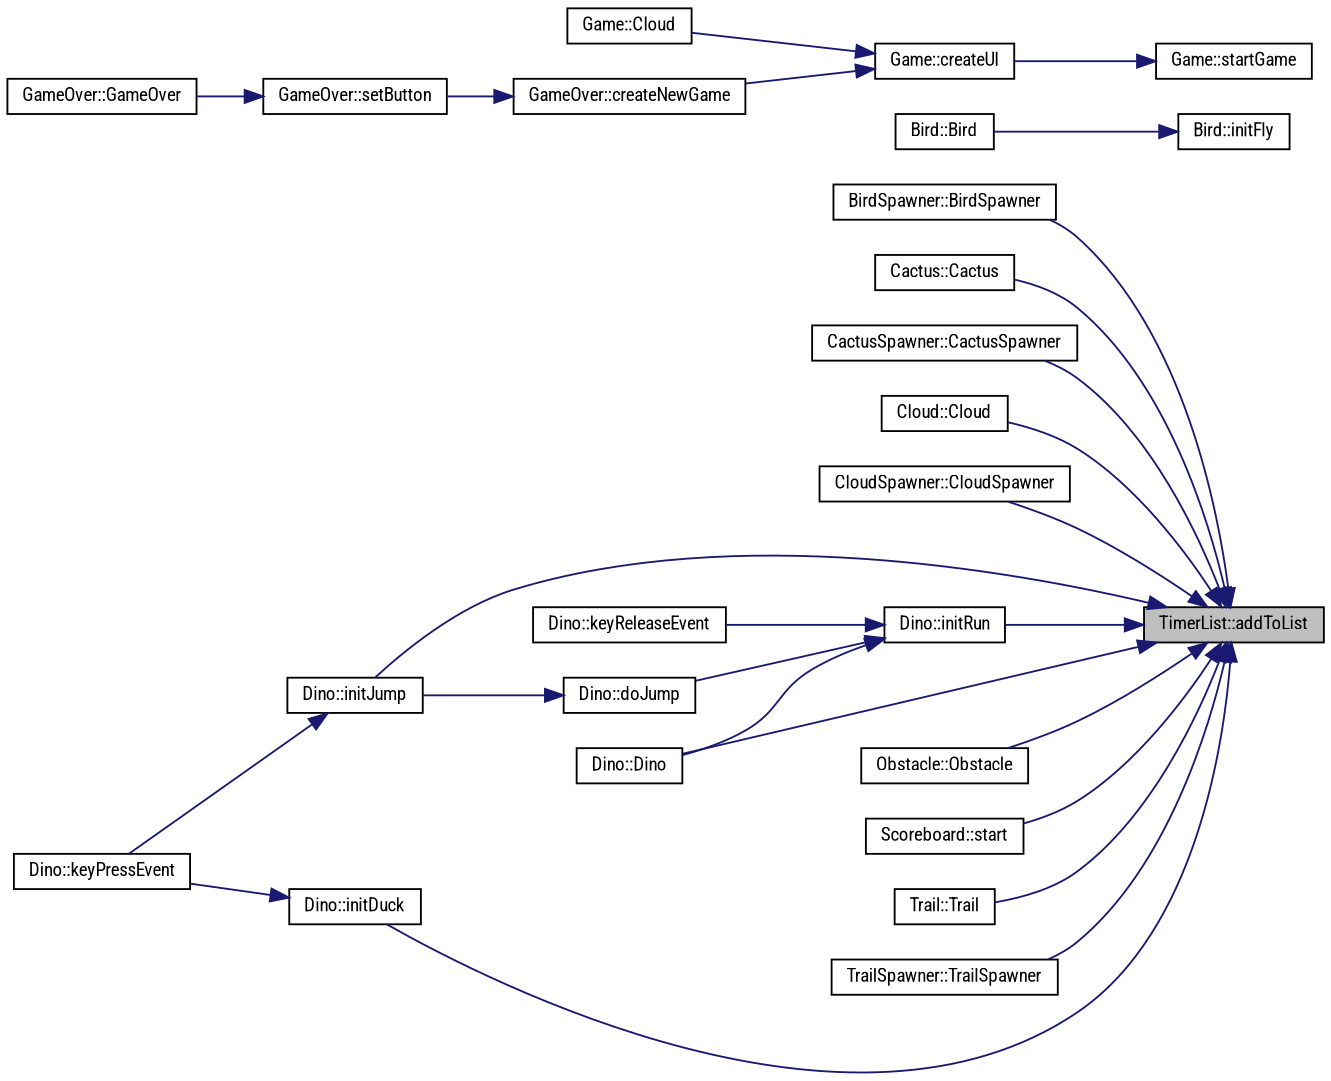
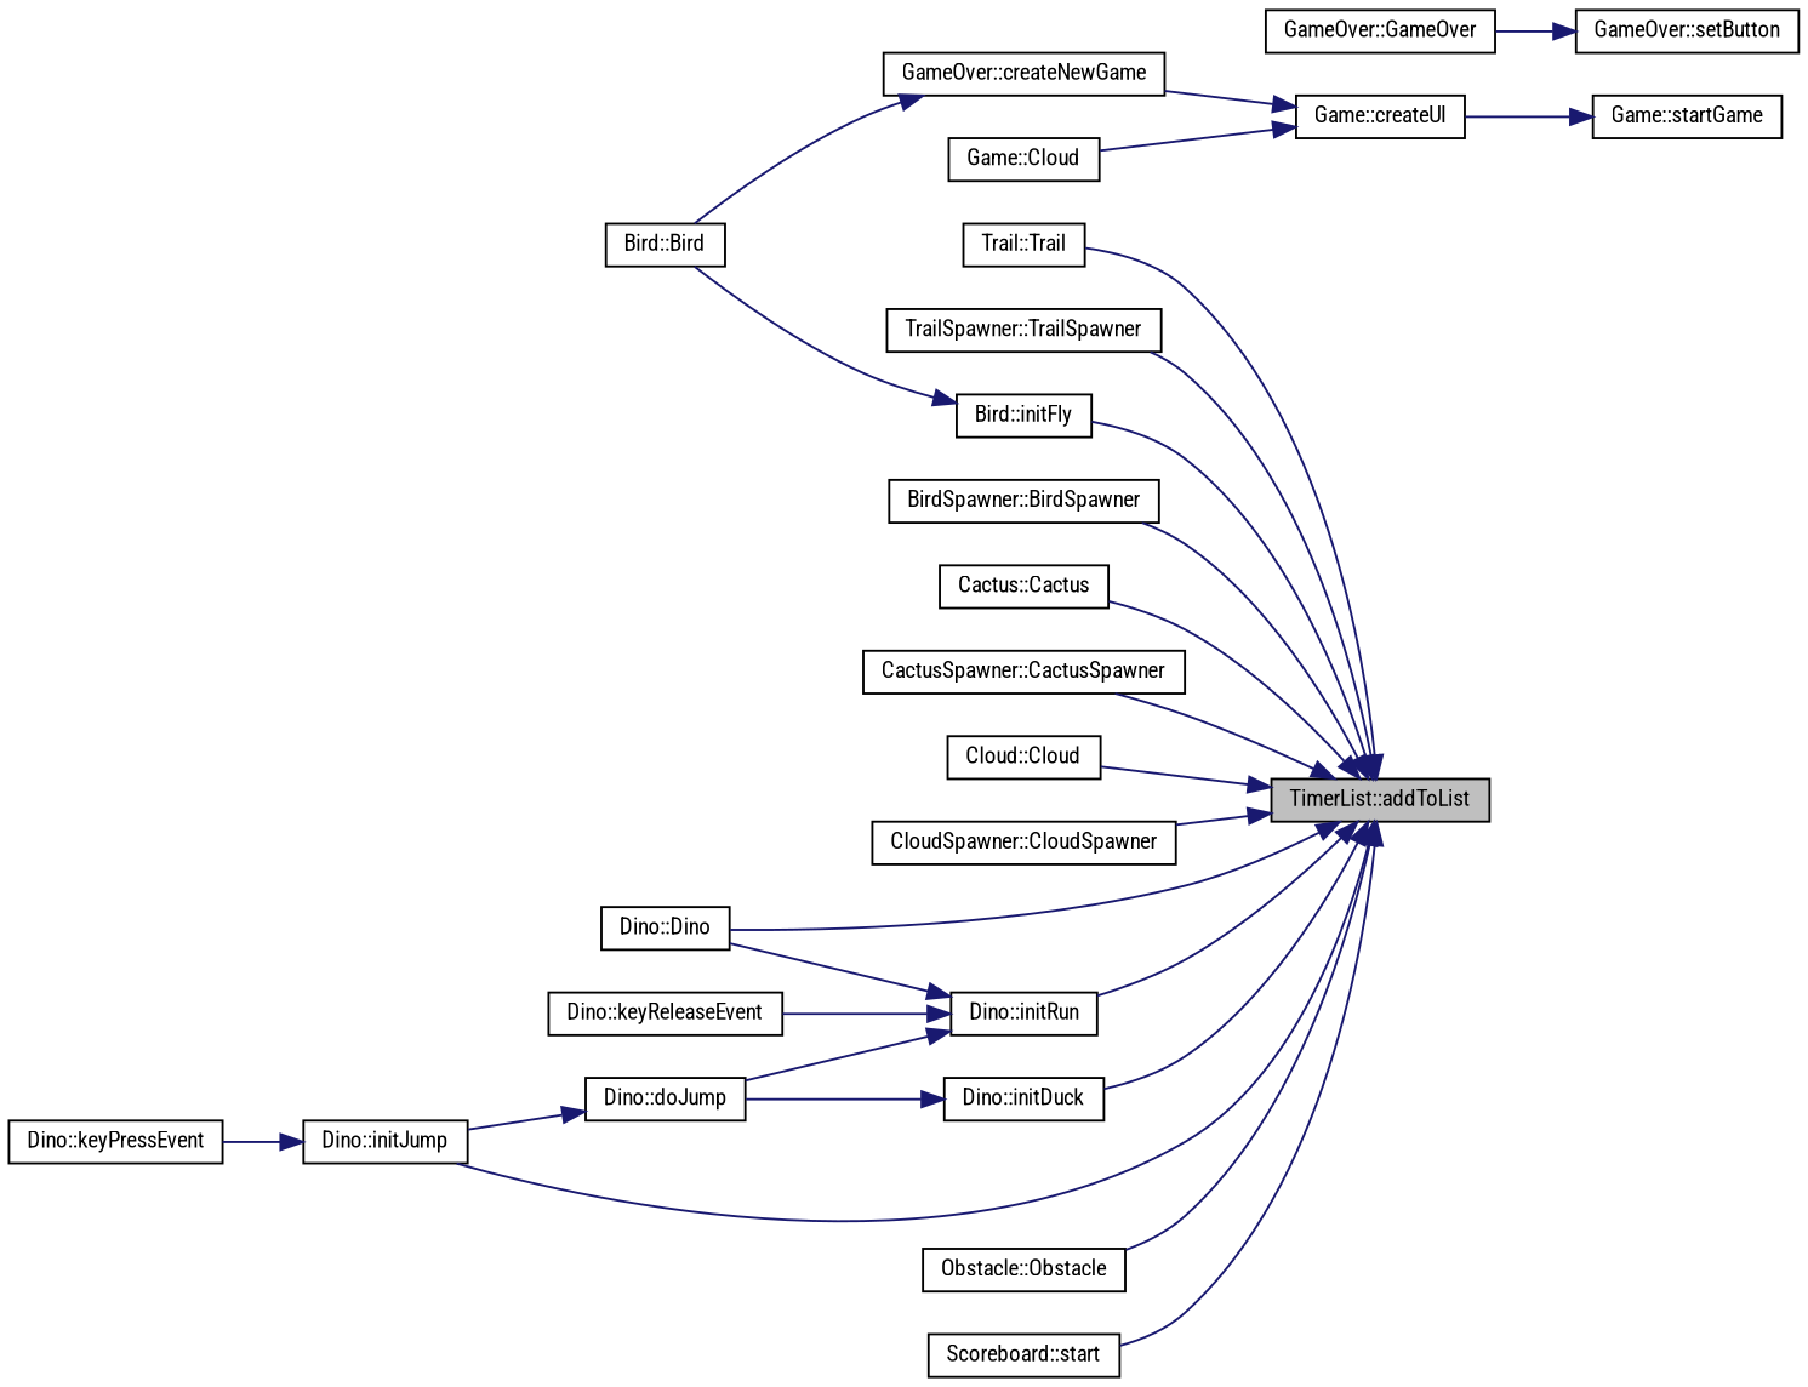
  digraph {
    fontname="Roboto Condensed"
    rankdir=RL
    node [color=black fillcolor=white fontname="Roboto Condensed" fontsize=10 shape=record style=filled]
    edge [color=midnightblue dir=back fontname="Roboto Condensed" fontsize=10 labelfontname=Helvetica labelfontsize=10 style=solid]
    n1 [fillcolor=grey75 fontcolor=black height=0.2 label="TimerList::addToList" width=0.4]
    n2 [height=0.2 label="Bird::initFly" width=0.4]
    n3 [height=0.2 label="BirdSpawner::BirdSpawner" width=0.4]
    n4 [height=0.2 label="Cactus::Cactus" width=0.4]
    n5 [height=0.2 label="CactusSpawner::CactusSpawner" width=0.4]
    n6 [height=0.2 label="Cloud::Cloud" width=0.4]
    n7 [height=0.2 label="CloudSpawner::CloudSpawner" width=0.4]
    n8 [height=0.2 label="Dino::initRun" width=0.4]
    n9 [height=0.2 label="Dino::initJump" width=0.4]
    n10 [height=0.2 label="Dino::initDuck" width=0.4]
    n11 [height=0.2 label="Obstacle::Obstacle" width=0.4]
    n12 [height=0.2 label="Scoreboard::start" width=0.4]
    n13 [height=0.2 label="Trail::Trail" width=0.4]
    n14 [height=0.2 label="TrailSpawner::TrailSpawner" width=0.4]
    n15 [height=0.2 label="Dino::Dino" width=0.4]
    n16 [height=0.2 label="Bird::Bird" width=0.4]
    n17 [height=0.2 label="Dino::keyReleaseEvent" width=0.4]
    n18 [height=0.2 label="Dino::doJump" width=0.4]
    n19 [height=0.2 label="Dino::keyPressEvent" width=0.4]
    n20 [height=0.2 label="Game::startGame" width=0.4]
    n21 [height=0.2 label="Game::createUI" width=0.4]
    n22 [height=0.2 label="Game::Cloud" width=0.4]
    n23 [height=0.2 label="GameOver::createNewGame" width=0.4]
    n24 [height=0.2 label="GameOver::setButton" width=0.4]
    n25 [height=0.2 label="GameOver::GameOver" width=0.4]
+   n1 -> n2
    n1 -> n3
    n1 -> n4
    n1 -> n5
    n1 -> n6
    n1 -> n7
    n1 -> n8
    n1 -> n9
    n1 -> n10
    n1 -> n11
    n1 -> n12
    n1 -> n13
    n1 -> n14
    n1 -> n15
    n2 -> n16
    n8 -> n15
    n8 -> n17
    n8 -> n18
    n9 -> n19
-   n10 -> n19
+   n10 -> n18
    n18 -> n9
    n20 -> n21
    n21 -> n22
    n21 -> n23
-   n23 -> n24
+   n23 -> n16
    n24 -> n25
  }
